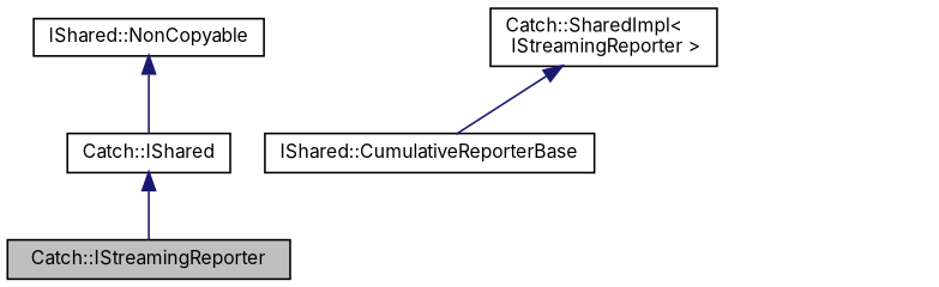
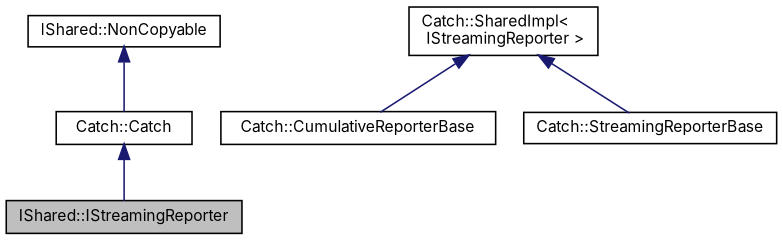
  digraph {
    fontname=Inter
    node [color=black fillcolor=white fontname=Inter fontsize=10 shape=record style=filled]
    edge [color=midnightblue dir=back fontname=Inter fontsize=10 labelfontname=Helvetica labelfontsize=10 style=solid]
-   n1 [fillcolor=grey75 fontcolor=black height=0.2 label="Catch::IStreamingReporter" width=0.4]
+   n1 [fillcolor=grey75 fontcolor=black height=0.2 label="IShared::IStreamingReporter" width=0.4]
    n2 [height=0.2 label="Catch::SharedImpl\<\l IStreamingReporter \>" width=0.4]
-   n3 [height=0.2 label="IShared::CumulativeReporterBase" width=0.4]
-   n5 [height=0.2 label="Catch::IShared" width=0.4]
+   n3 [height=0.2 label="Catch::CumulativeReporterBase" width=0.4]
+   n4 [height=0.2 label="Catch::StreamingReporterBase" width=0.4]
+   n5 [height=0.2 label="Catch::Catch" width=0.4]
    n6 [height=0.2 label="IShared::NonCopyable" width=0.4]
    n2 -> n3
+   n2 -> n4
    n5 -> n1
    n6 -> n5
  }
